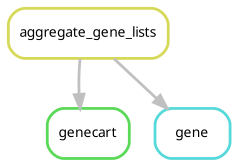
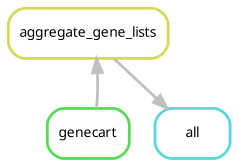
  digraph {
    bgcolor=white
    node [fontname=sans fontsize=10 penwidth=2 shape=box style=rounded]
    edge [color=grey penwidth=2]
-   n1 [color="0.50 0.6 0.85" label=gene]
+   n1 [color="0.50 0.6 0.85" label=all]
    n2 [color="0.33 0.6 0.85" label=genecart]
    n3 [color="0.17 0.6 0.85" label=aggregate_gene_lists]
    n3 -> n1
-   n3 -> n2
+   n2 -> n3
  }
